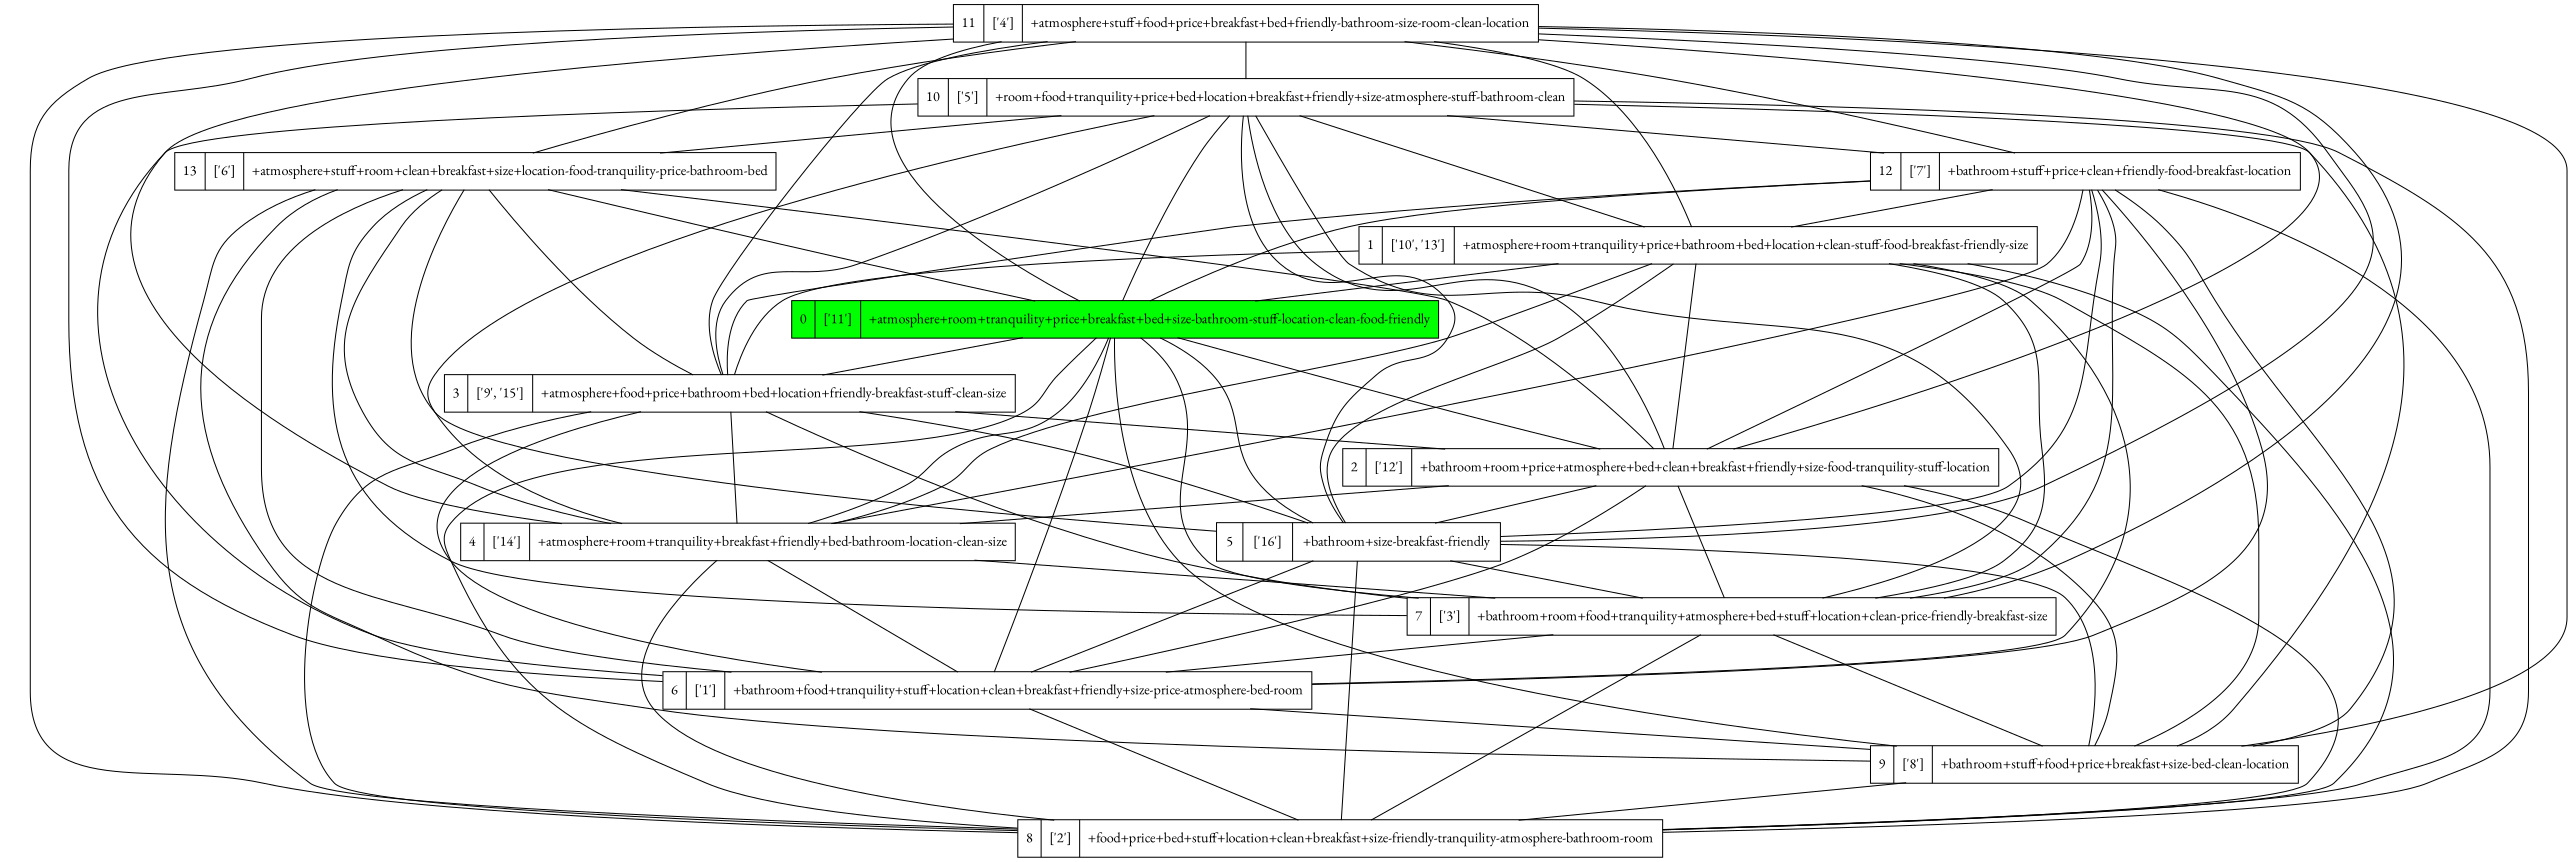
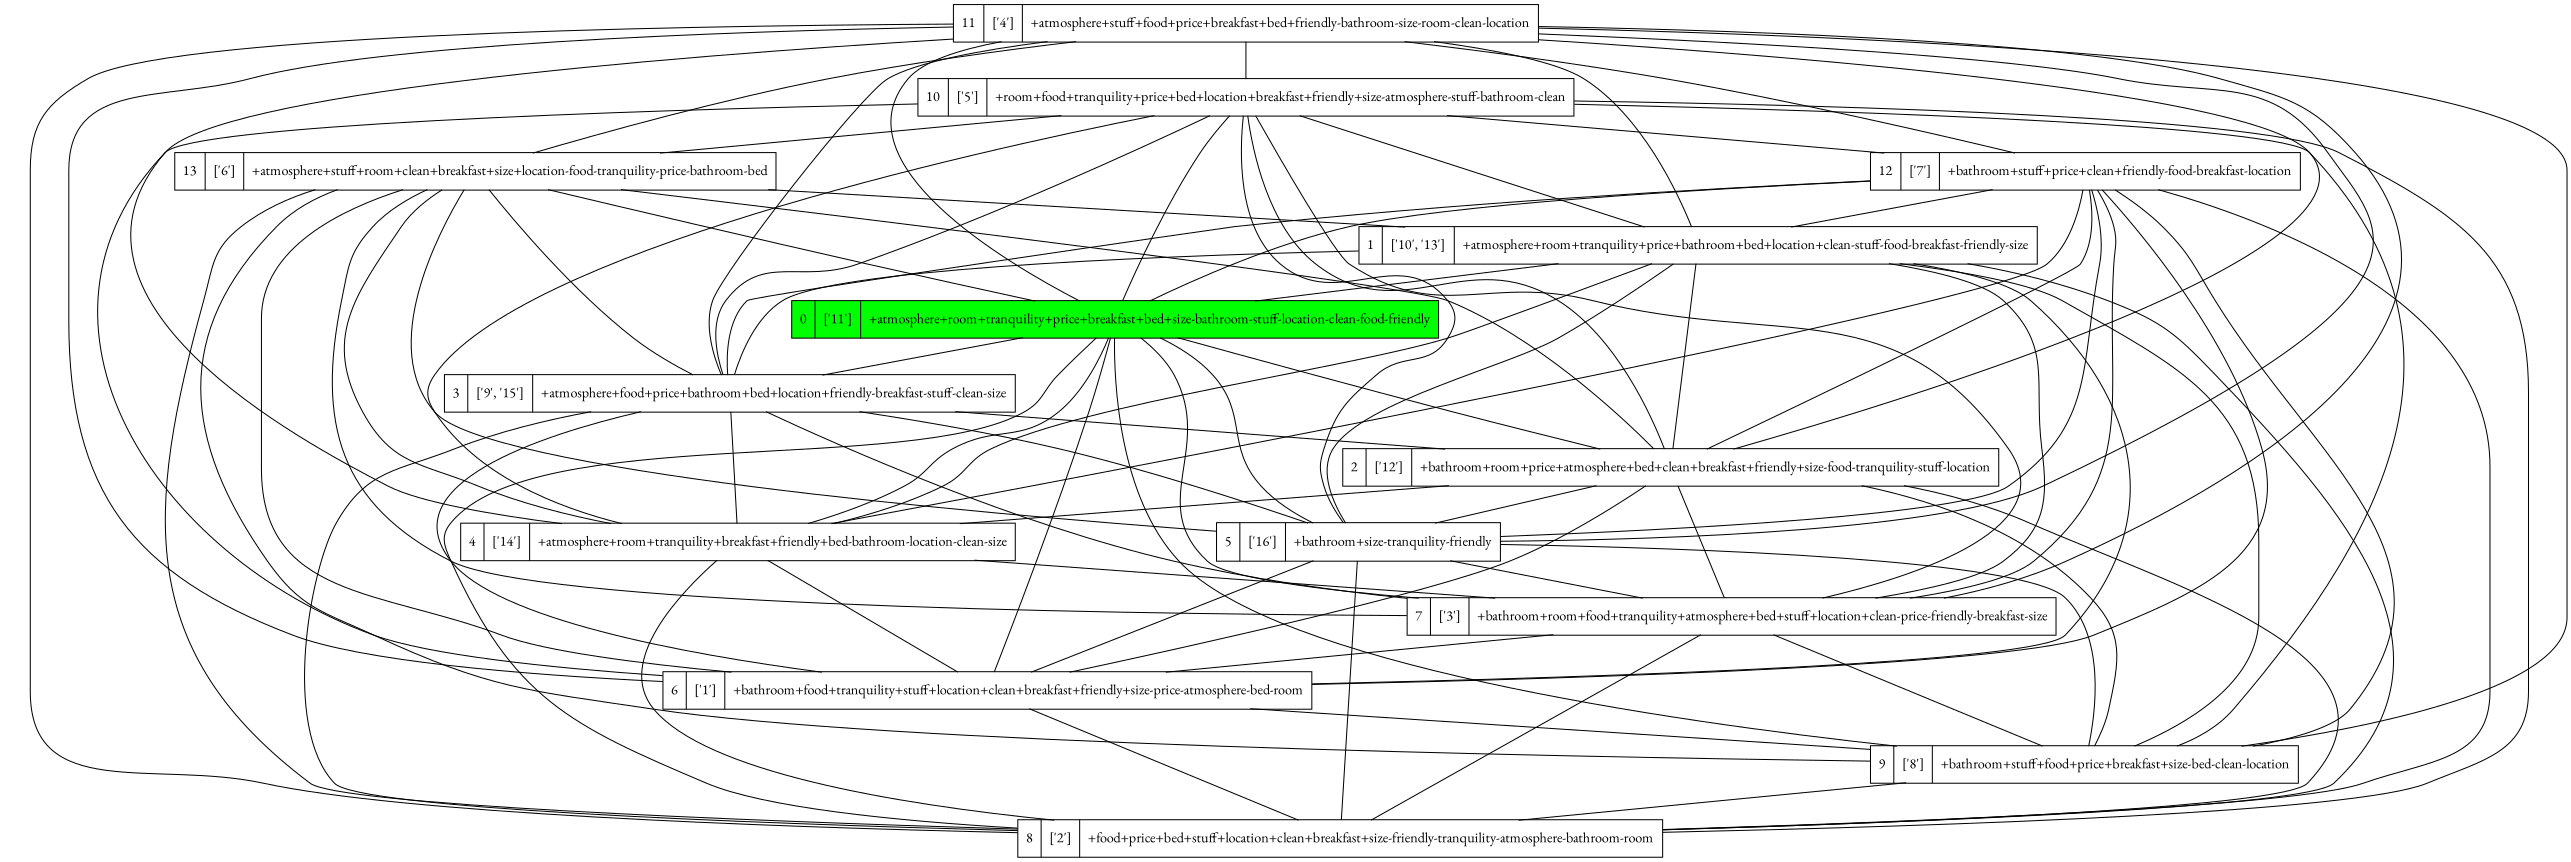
  strict digraph {
    fontname="EB Garamond"
    node [fontname="EB Garamond" shape=record]
    edge [dir=none fontname="EB Garamond"]
    n1 [label="11 | ['4'] | +atmosphere+stuff+food+price+breakfast+bed+friendly-bathroom-size-room-clean-location"]
    n2 [label="10 | ['5'] | +room+food+tranquility+price+bed+location+breakfast+friendly+size-atmosphere-stuff-bathroom-clean"]
    n3 [label="13 | ['6'] | +atmosphere+stuff+room+clean+breakfast+size+location-food-tranquility-price-bathroom-bed"]
    n4 [label="12 | ['7'] | +bathroom+stuff+price+clean+friendly-food-breakfast-location"]
    n5 [label="1 | ['10', '13'] | +atmosphere+room+tranquility+price+bathroom+bed+location+clean-stuff-food-breakfast-friendly-size"]
    n6 [fillcolor=green label="0 | ['11'] | +atmosphere+room+tranquility+price+breakfast+bed+size-bathroom-stuff-location-clean-food-friendly" style=filled]
    n7 [label="3 | ['9', '15'] | +atmosphere+food+price+bathroom+bed+location+friendly-breakfast-stuff-clean-size"]
    n8 [label="2 | ['12'] | +bathroom+room+price+atmosphere+bed+clean+breakfast+friendly+size-food-tranquility-stuff-location"]
-   n9 [label="5 | ['16'] | +bathroom+size-breakfast-friendly"]
+   n9 [label="5 | ['16'] | +bathroom+size-tranquility-friendly"]
    n10 [label="4 | ['14'] | +atmosphere+room+tranquility+breakfast+friendly+bed-bathroom-location-clean-size"]
    n11 [label="7 | ['3'] | +bathroom+room+food+tranquility+atmosphere+bed+stuff+location+clean-price-friendly-breakfast-size"]
    n12 [label="6 | ['1'] | +bathroom+food+tranquility+stuff+location+clean+breakfast+friendly+size-price-atmosphere-bed-room"]
    n13 [label="9 | ['8'] | +bathroom+stuff+food+price+breakfast+size-bed-clean-location"]
    n14 [label="8 | ['2'] | +food+price+bed+stuff+location+clean+breakfast+size-friendly-tranquility-atmosphere-bathroom-room"]
    n1 -> n2
    n1 -> n3
    n1 -> n4
    n1 -> n5
    n1 -> n6
    n1 -> n7
    n1 -> n8
    n1 -> n9
    n1 -> n10
    n1 -> n11
    n1 -> n12
    n1 -> n13
    n1 -> n14
    n2 -> n3
    n2 -> n4
    n2 -> n5
    n2 -> n6
    n2 -> n7
    n2 -> n8
    n2 -> n9
    n2 -> n10
    n2 -> n11
    n2 -> n12
    n2 -> n13
    n2 -> n14
+   n3 -> n5
    n3 -> n6
    n3 -> n7
    n3 -> n8
    n3 -> n9
    n3 -> n10
    n3 -> n11
    n3 -> n12
    n3 -> n13
    n3 -> n14
    n4 -> n5
    n4 -> n6
    n4 -> n7
    n4 -> n8
    n4 -> n9
    n4 -> n10
    n4 -> n11
    n4 -> n12
    n4 -> n13
    n4 -> n14
    n5 -> n6
    n5 -> n7
    n5 -> n8
    n5 -> n9
    n5 -> n10
    n5 -> n11
    n5 -> n12
    n5 -> n13
    n5 -> n14
    n6 -> n7
    n6 -> n8
    n6 -> n9
    n6 -> n10
    n6 -> n11
    n6 -> n12
    n6 -> n13
    n6 -> n14
    n7 -> n8
    n7 -> n9
    n7 -> n10
    n7 -> n11
    n7 -> n12
    n7 -> n14
    n8 -> n9
    n8 -> n10
    n8 -> n11
    n8 -> n12
    n8 -> n13
    n8 -> n14
    n9 -> n11
    n9 -> n12
    n9 -> n13
    n9 -> n14
    n10 -> n11
    n10 -> n12
    n10 -> n14
    n11 -> n12
    n11 -> n13
    n11 -> n14
    n12 -> n13
    n12 -> n14
    n13 -> n14
  }
